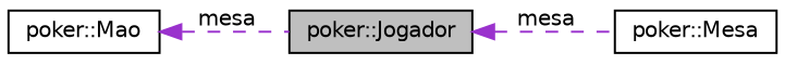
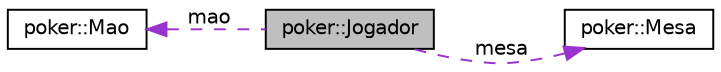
  digraph {
    rankdir=LR
    node [color=black fillcolor=white fontname=Helvetica fontsize=10 shape=record style=filled]
    edge [color=darkorchid3 dir=back fontname=Helvetica fontsize=10 labelfontname=Helvetica labelfontsize=10 style=dashed]
    n1 [fillcolor=grey75 fontcolor=black height=0.2 label="poker::Jogador" width=0.4]
    n2 [height=0.2 label="poker::Mao" width=0.4]
    n3 [height=0.2 label="poker::Mesa" width=0.4]
-   n2 -> n1 [label=" mesa"]
-   n1 -> n3 [label=" mesa"]
+   n2 -> n1 [label=" mao"]
+   n3 -> n1 [label=" mesa"]
  }
